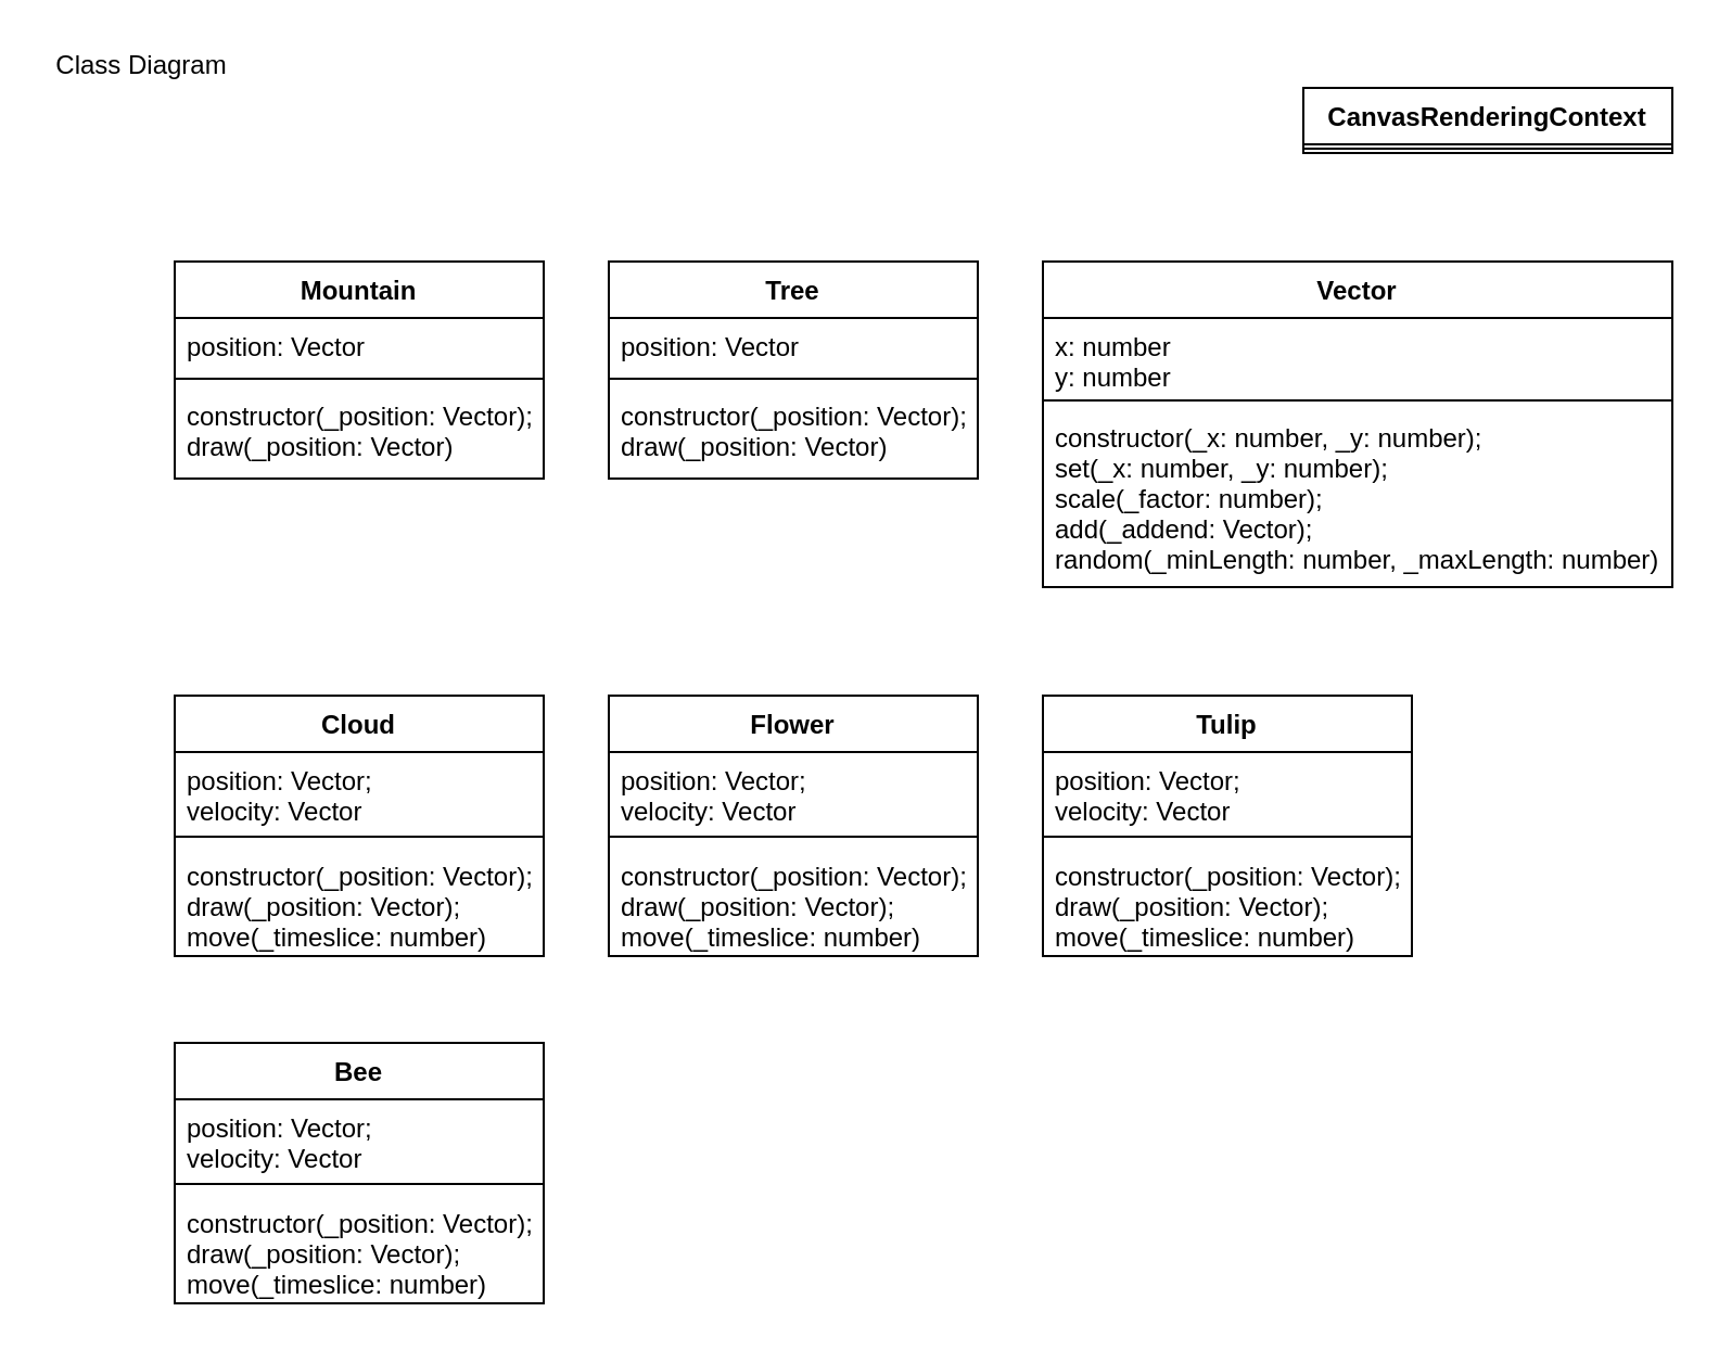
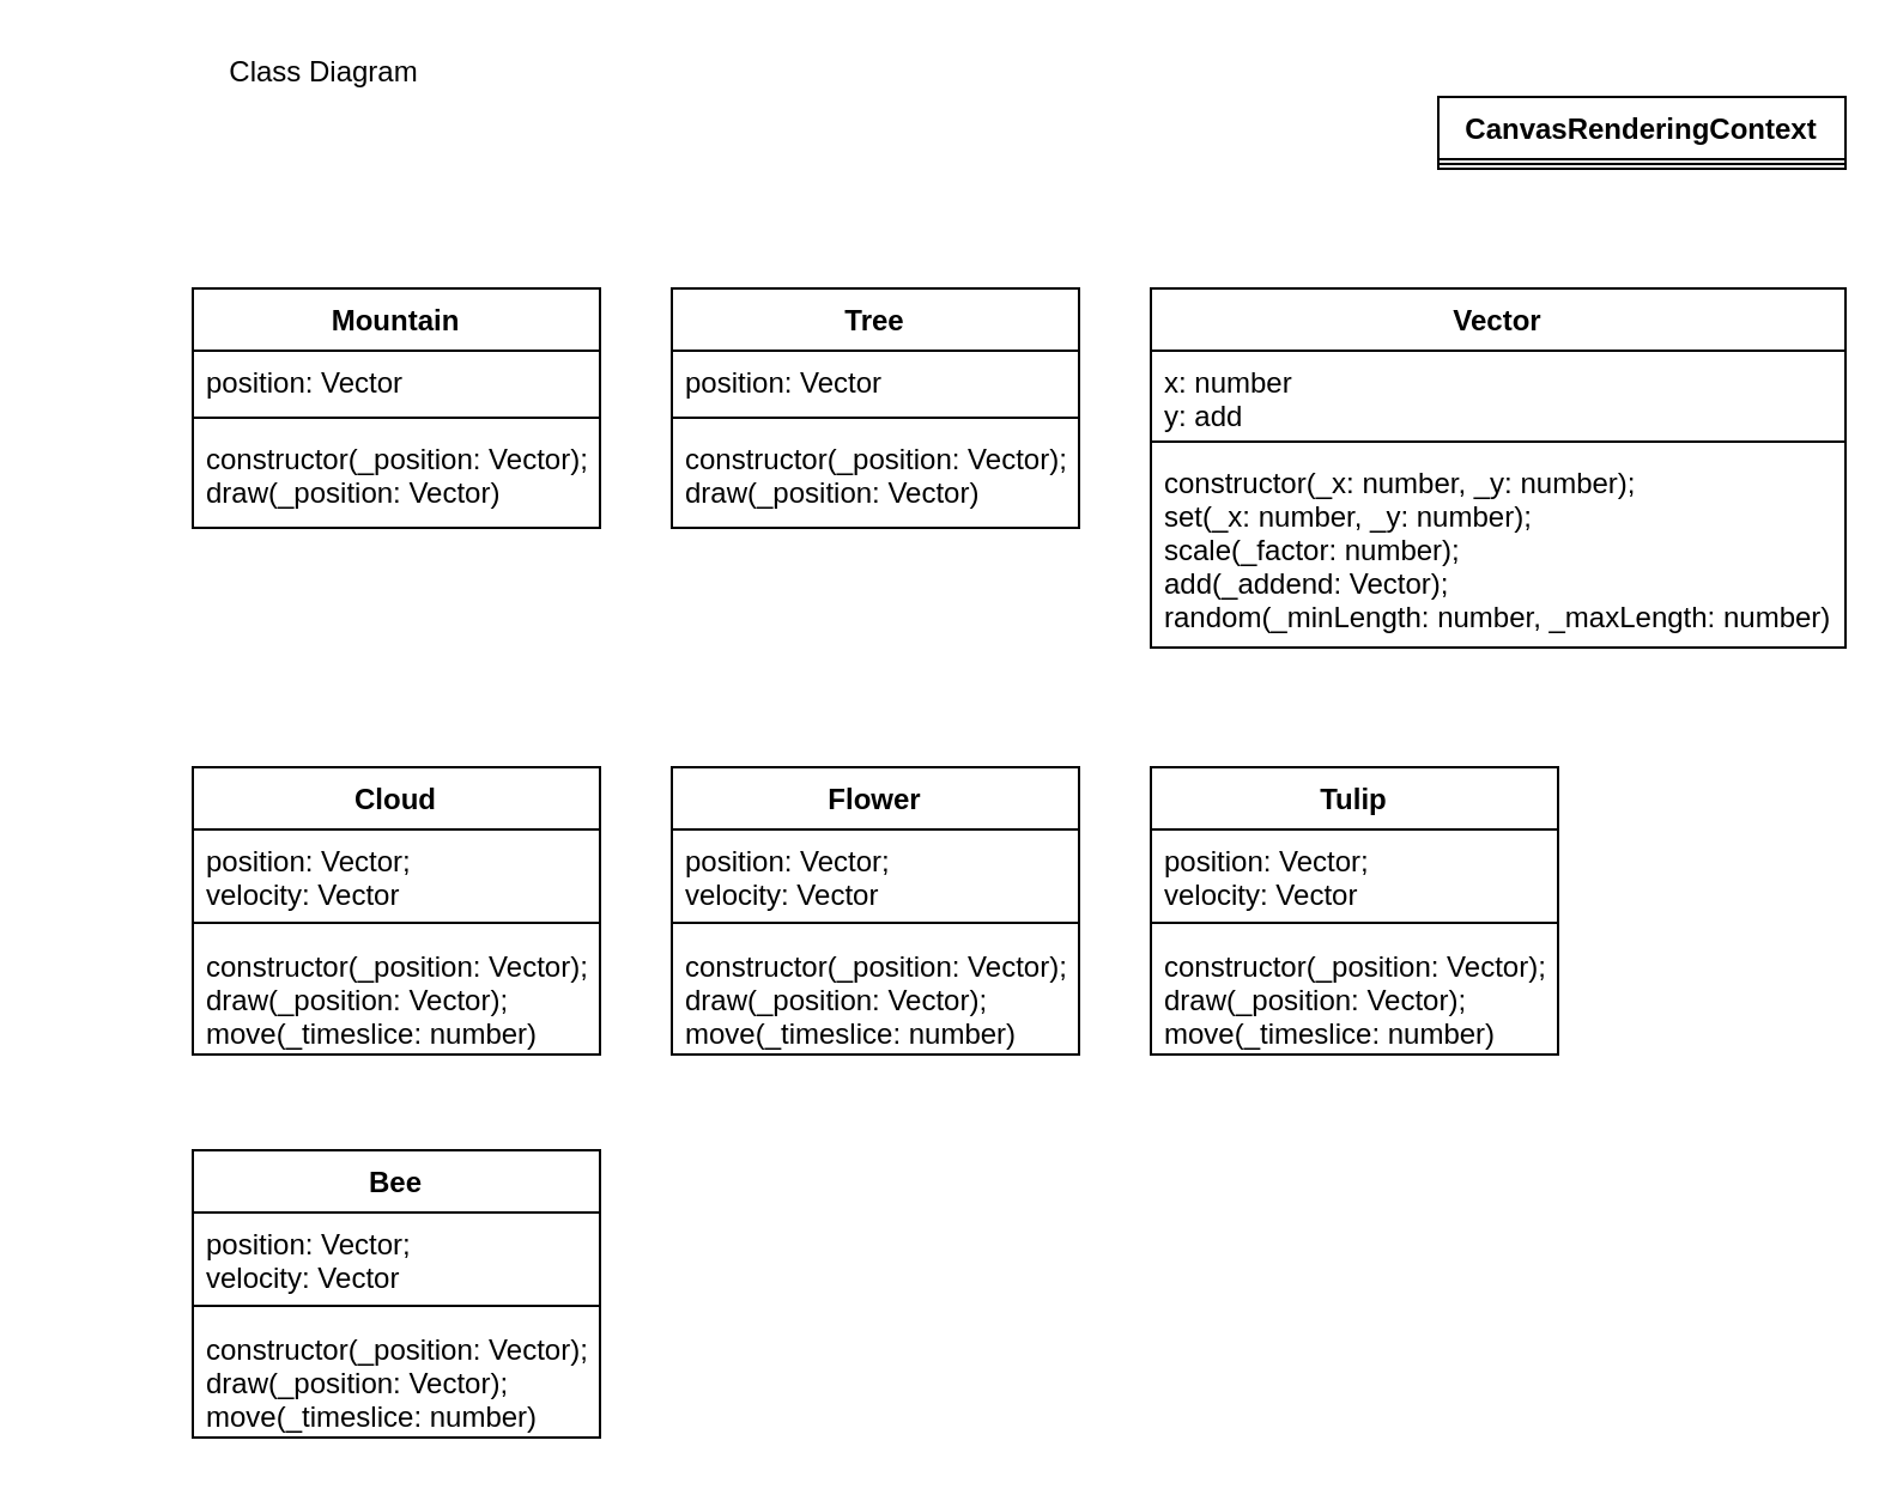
  <mxCell id="0" />
  <mxCell id="1" parent="0" />
  <mxCell id="2" value="Mountain" style="swimlane;fontStyle=1;align=center;verticalAlign=top;childLayout=stackLayout;horizontal=1;startSize=26;horizontalStack=0;resizeParent=1;resizeLast=0;collapsible=1;marginBottom=0;rounded=0;shadow=0;strokeWidth=1;" parent="1" vertex="1"><mxGeometry x="80" y="120" width="170" height="100" as="geometry"><mxRectangle x="220" y="120" width="160" height="26" as="alternateBounds" /></mxGeometry></mxCell>
  <mxCell id="3" value="position: Vector" style="text;align=left;verticalAlign=top;spacingLeft=4;spacingRight=4;overflow=hidden;rotatable=0;points=[[0,0.5],[1,0.5]];portConstraint=eastwest;" parent="2" vertex="1"><mxGeometry y="26" width="170" height="24" as="geometry" /></mxCell>
  <mxCell id="4" value="" style="line;html=1;strokeWidth=1;align=left;verticalAlign=middle;spacingTop=-1;spacingLeft=3;spacingRight=3;rotatable=0;labelPosition=right;points=[];portConstraint=eastwest;" parent="2" vertex="1"><mxGeometry y="50" width="170" height="8" as="geometry" /></mxCell>
  <mxCell id="5" value="constructor(_position: Vector);&#10;draw(_position: Vector)" style="text;align=left;verticalAlign=top;spacingLeft=4;spacingRight=4;overflow=hidden;rotatable=0;points=[[0,0.5],[1,0.5]];portConstraint=eastwest;" parent="2" vertex="1"><mxGeometry y="58" width="170" height="42" as="geometry" /></mxCell>
  <mxCell id="6" value="Tree" style="swimlane;fontStyle=1;align=center;verticalAlign=top;childLayout=stackLayout;horizontal=1;startSize=26;horizontalStack=0;resizeParent=1;resizeLast=0;collapsible=1;marginBottom=0;rounded=0;shadow=0;strokeWidth=1;" parent="1" vertex="1"><mxGeometry x="280" y="120" width="170" height="100" as="geometry"><mxRectangle x="220" y="120" width="160" height="26" as="alternateBounds" /></mxGeometry></mxCell>
  <mxCell id="7" value="position: Vector" style="text;align=left;verticalAlign=top;spacingLeft=4;spacingRight=4;overflow=hidden;rotatable=0;points=[[0,0.5],[1,0.5]];portConstraint=eastwest;" parent="6" vertex="1"><mxGeometry y="26" width="170" height="24" as="geometry" /></mxCell>
  <mxCell id="8" value="" style="line;html=1;strokeWidth=1;align=left;verticalAlign=middle;spacingTop=-1;spacingLeft=3;spacingRight=3;rotatable=0;labelPosition=right;points=[];portConstraint=eastwest;" parent="6" vertex="1"><mxGeometry y="50" width="170" height="8" as="geometry" /></mxCell>
  <mxCell id="9" value="constructor(_position: Vector);&#10;draw(_position: Vector)" style="text;align=left;verticalAlign=top;spacingLeft=4;spacingRight=4;overflow=hidden;rotatable=0;points=[[0,0.5],[1,0.5]];portConstraint=eastwest;" parent="6" vertex="1"><mxGeometry y="58" width="170" height="42" as="geometry" /></mxCell>
  <mxCell id="10" value="Vector" style="swimlane;fontStyle=1;align=center;verticalAlign=top;childLayout=stackLayout;horizontal=1;startSize=26;horizontalStack=0;resizeParent=1;resizeLast=0;collapsible=1;marginBottom=0;rounded=0;shadow=0;strokeWidth=1;" parent="1" vertex="1"><mxGeometry x="480" y="120" width="290" height="150" as="geometry"><mxRectangle x="220" y="120" width="160" height="26" as="alternateBounds" /></mxGeometry></mxCell>
- <mxCell id="11" value="x: number&#10;y: number" style="text;align=left;verticalAlign=top;spacingLeft=4;spacingRight=4;overflow=hidden;rotatable=0;points=[[0,0.5],[1,0.5]];portConstraint=eastwest;" parent="10" vertex="1"><mxGeometry y="26" width="290" height="34" as="geometry" /></mxCell>
+ <mxCell id="11" value="x: number&#10;y: add" style="text;align=left;verticalAlign=top;spacingLeft=4;spacingRight=4;overflow=hidden;rotatable=0;points=[[0,0.5],[1,0.5]];portConstraint=eastwest;" parent="10" vertex="1"><mxGeometry y="26" width="290" height="34" as="geometry" /></mxCell>
  <mxCell id="12" value="" style="line;html=1;strokeWidth=1;align=left;verticalAlign=middle;spacingTop=-1;spacingLeft=3;spacingRight=3;rotatable=0;labelPosition=right;points=[];portConstraint=eastwest;" parent="10" vertex="1"><mxGeometry y="60" width="290" height="8" as="geometry" /></mxCell>
  <mxCell id="13" value="constructor(_x: number, _y: number);&#10;set(_x: number, _y: number);&#10;scale(_factor: number);&#10;add(_addend: Vector);&#10;random(_minLength: number, _maxLength: number)" style="text;align=left;verticalAlign=top;spacingLeft=4;spacingRight=4;overflow=hidden;rotatable=0;points=[[0,0.5],[1,0.5]];portConstraint=eastwest;" parent="10" vertex="1"><mxGeometry y="68" width="290" height="82" as="geometry" /></mxCell>
  <mxCell id="14" value="CanvasRenderingContext" style="swimlane;fontStyle=1;align=center;verticalAlign=top;childLayout=stackLayout;horizontal=1;startSize=26;horizontalStack=0;resizeParent=1;resizeLast=0;collapsible=1;marginBottom=0;rounded=0;shadow=0;strokeWidth=1;" parent="1" vertex="1"><mxGeometry x="600" y="40" width="170" height="30" as="geometry"><mxRectangle x="220" y="120" width="160" height="26" as="alternateBounds" /></mxGeometry></mxCell>
  <mxCell id="15" value="" style="line;html=1;strokeWidth=1;align=left;verticalAlign=middle;spacingTop=-1;spacingLeft=3;spacingRight=3;rotatable=0;labelPosition=right;points=[];portConstraint=eastwest;" parent="14" vertex="1"><mxGeometry y="26" width="170" height="4" as="geometry" /></mxCell>
  <mxCell id="16" value="Cloud" style="swimlane;fontStyle=1;align=center;verticalAlign=top;childLayout=stackLayout;horizontal=1;startSize=26;horizontalStack=0;resizeParent=1;resizeLast=0;collapsible=1;marginBottom=0;rounded=0;shadow=0;strokeWidth=1;" parent="1" vertex="1"><mxGeometry x="80" y="320" width="170" height="120" as="geometry"><mxRectangle x="220" y="120" width="160" height="26" as="alternateBounds" /></mxGeometry></mxCell>
  <mxCell id="17" value="position: Vector;&#10;velocity: Vector" style="text;align=left;verticalAlign=top;spacingLeft=4;spacingRight=4;overflow=hidden;rotatable=0;points=[[0,0.5],[1,0.5]];portConstraint=eastwest;" parent="16" vertex="1"><mxGeometry y="26" width="170" height="34" as="geometry" /></mxCell>
  <mxCell id="18" value="" style="line;html=1;strokeWidth=1;align=left;verticalAlign=middle;spacingTop=-1;spacingLeft=3;spacingRight=3;rotatable=0;labelPosition=right;points=[];portConstraint=eastwest;" parent="16" vertex="1"><mxGeometry y="60" width="170" height="10" as="geometry" /></mxCell>
  <mxCell id="19" value="constructor(_position: Vector);&#10;draw(_position: Vector);&#10;move(_timeslice: number)" style="text;align=left;verticalAlign=top;spacingLeft=4;spacingRight=4;overflow=hidden;rotatable=0;points=[[0,0.5],[1,0.5]];portConstraint=eastwest;" parent="16" vertex="1"><mxGeometry y="70" width="170" height="48" as="geometry" /></mxCell>
  <mxCell id="20" value="Flower" style="swimlane;fontStyle=1;align=center;verticalAlign=top;childLayout=stackLayout;horizontal=1;startSize=26;horizontalStack=0;resizeParent=1;resizeLast=0;collapsible=1;marginBottom=0;rounded=0;shadow=0;strokeWidth=1;" parent="1" vertex="1"><mxGeometry x="280" y="320" width="170" height="120" as="geometry"><mxRectangle x="220" y="120" width="160" height="26" as="alternateBounds" /></mxGeometry></mxCell>
  <mxCell id="21" value="position: Vector;&#10;velocity: Vector" style="text;align=left;verticalAlign=top;spacingLeft=4;spacingRight=4;overflow=hidden;rotatable=0;points=[[0,0.5],[1,0.5]];portConstraint=eastwest;" parent="20" vertex="1"><mxGeometry y="26" width="170" height="34" as="geometry" /></mxCell>
  <mxCell id="22" value="" style="line;html=1;strokeWidth=1;align=left;verticalAlign=middle;spacingTop=-1;spacingLeft=3;spacingRight=3;rotatable=0;labelPosition=right;points=[];portConstraint=eastwest;" parent="20" vertex="1"><mxGeometry y="60" width="170" height="10" as="geometry" /></mxCell>
  <mxCell id="23" value="constructor(_position: Vector);&#10;draw(_position: Vector);&#10;move(_timeslice: number)" style="text;align=left;verticalAlign=top;spacingLeft=4;spacingRight=4;overflow=hidden;rotatable=0;points=[[0,0.5],[1,0.5]];portConstraint=eastwest;" parent="20" vertex="1"><mxGeometry y="70" width="170" height="48" as="geometry" /></mxCell>
  <mxCell id="24" value="Tulip" style="swimlane;fontStyle=1;align=center;verticalAlign=top;childLayout=stackLayout;horizontal=1;startSize=26;horizontalStack=0;resizeParent=1;resizeLast=0;collapsible=1;marginBottom=0;rounded=0;shadow=0;strokeWidth=1;" parent="1" vertex="1"><mxGeometry x="480" y="320" width="170" height="120" as="geometry"><mxRectangle x="220" y="120" width="160" height="26" as="alternateBounds" /></mxGeometry></mxCell>
  <mxCell id="25" value="position: Vector;&#10;velocity: Vector" style="text;align=left;verticalAlign=top;spacingLeft=4;spacingRight=4;overflow=hidden;rotatable=0;points=[[0,0.5],[1,0.5]];portConstraint=eastwest;" parent="24" vertex="1"><mxGeometry y="26" width="170" height="34" as="geometry" /></mxCell>
  <mxCell id="26" value="" style="line;html=1;strokeWidth=1;align=left;verticalAlign=middle;spacingTop=-1;spacingLeft=3;spacingRight=3;rotatable=0;labelPosition=right;points=[];portConstraint=eastwest;" parent="24" vertex="1"><mxGeometry y="60" width="170" height="10" as="geometry" /></mxCell>
  <mxCell id="27" value="constructor(_position: Vector);&#10;draw(_position: Vector);&#10;move(_timeslice: number)" style="text;align=left;verticalAlign=top;spacingLeft=4;spacingRight=4;overflow=hidden;rotatable=0;points=[[0,0.5],[1,0.5]];portConstraint=eastwest;" parent="24" vertex="1"><mxGeometry y="70" width="170" height="48" as="geometry" /></mxCell>
  <mxCell id="28" value="Bee" style="swimlane;fontStyle=1;align=center;verticalAlign=top;childLayout=stackLayout;horizontal=1;startSize=26;horizontalStack=0;resizeParent=1;resizeLast=0;collapsible=1;marginBottom=0;rounded=0;shadow=0;strokeWidth=1;" vertex="1" parent="1"><mxGeometry x="80" y="480" width="170" height="120" as="geometry"><mxRectangle x="220" y="120" width="160" height="26" as="alternateBounds" /></mxGeometry></mxCell>
  <mxCell id="29" value="position: Vector;&#10;velocity: Vector" style="text;align=left;verticalAlign=top;spacingLeft=4;spacingRight=4;overflow=hidden;rotatable=0;points=[[0,0.5],[1,0.5]];portConstraint=eastwest;" vertex="1" parent="28"><mxGeometry y="26" width="170" height="34" as="geometry" /></mxCell>
  <mxCell id="30" value="" style="line;html=1;strokeWidth=1;align=left;verticalAlign=middle;spacingTop=-1;spacingLeft=3;spacingRight=3;rotatable=0;labelPosition=right;points=[];portConstraint=eastwest;" vertex="1" parent="28"><mxGeometry y="60" width="170" height="10" as="geometry" /></mxCell>
  <mxCell id="31" value="constructor(_position: Vector);&#10;draw(_position: Vector);&#10;move(_timeslice: number)" style="text;align=left;verticalAlign=top;spacingLeft=4;spacingRight=4;overflow=hidden;rotatable=0;points=[[0,0.5],[1,0.5]];portConstraint=eastwest;" vertex="1" parent="28"><mxGeometry y="70" width="170" height="48" as="geometry" /></mxCell>
- <mxCell id="32" value="Class Diagram" style="text;html=1;strokeColor=none;fillColor=none;align=center;verticalAlign=middle;whiteSpace=wrap;rounded=0;" vertex="1" parent="1"><mxGeometry x="20" y="20" width="90" height="20" as="geometry" /></mxCell>
+ <mxCell id="32" value="Class Diagram" style="text;html=1;strokeColor=none;fillColor=none;align=center;verticalAlign=middle;whiteSpace=wrap;rounded=0;" vertex="1" parent="1"><mxGeometry x="90" y="20" width="90" height="20" as="geometry" /></mxCell>
